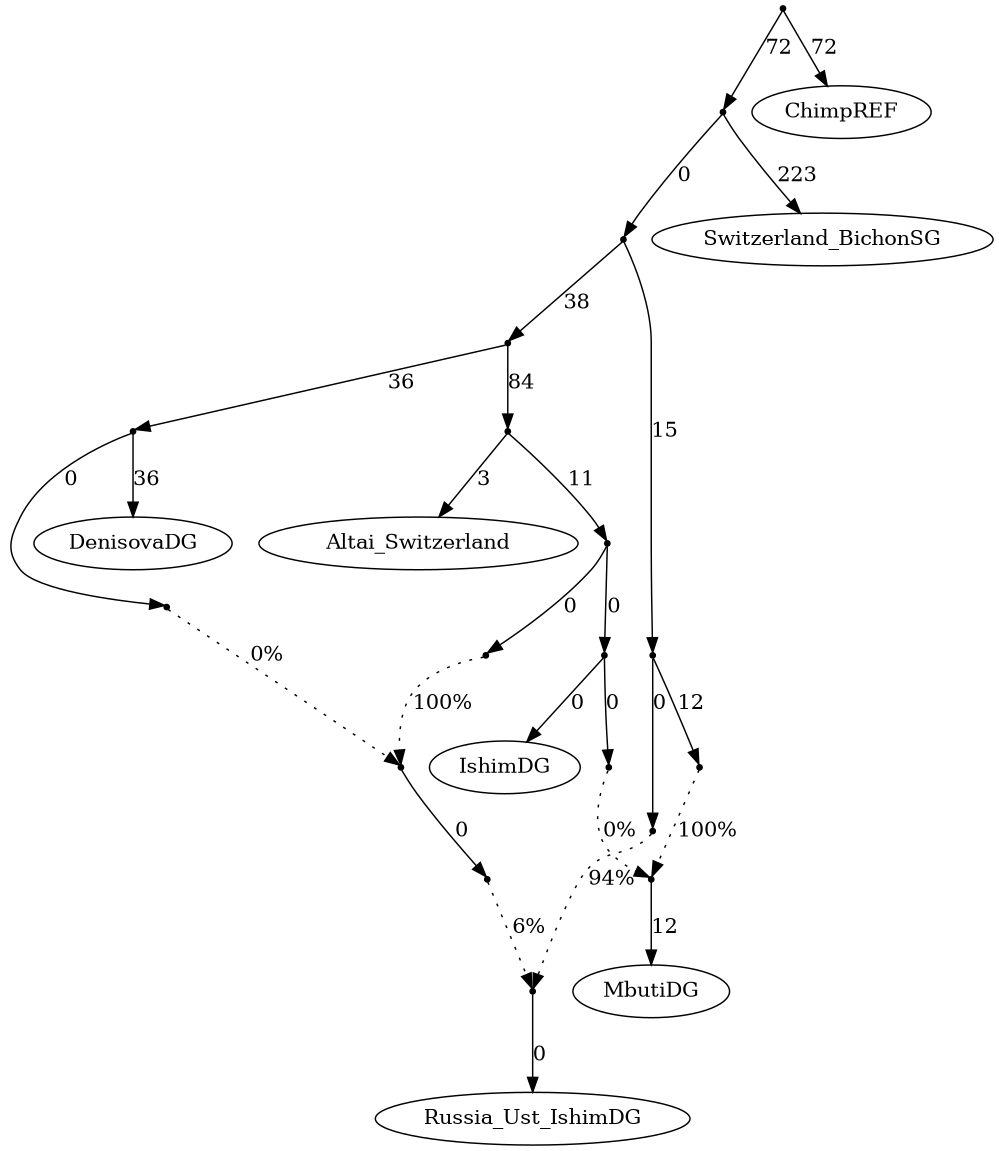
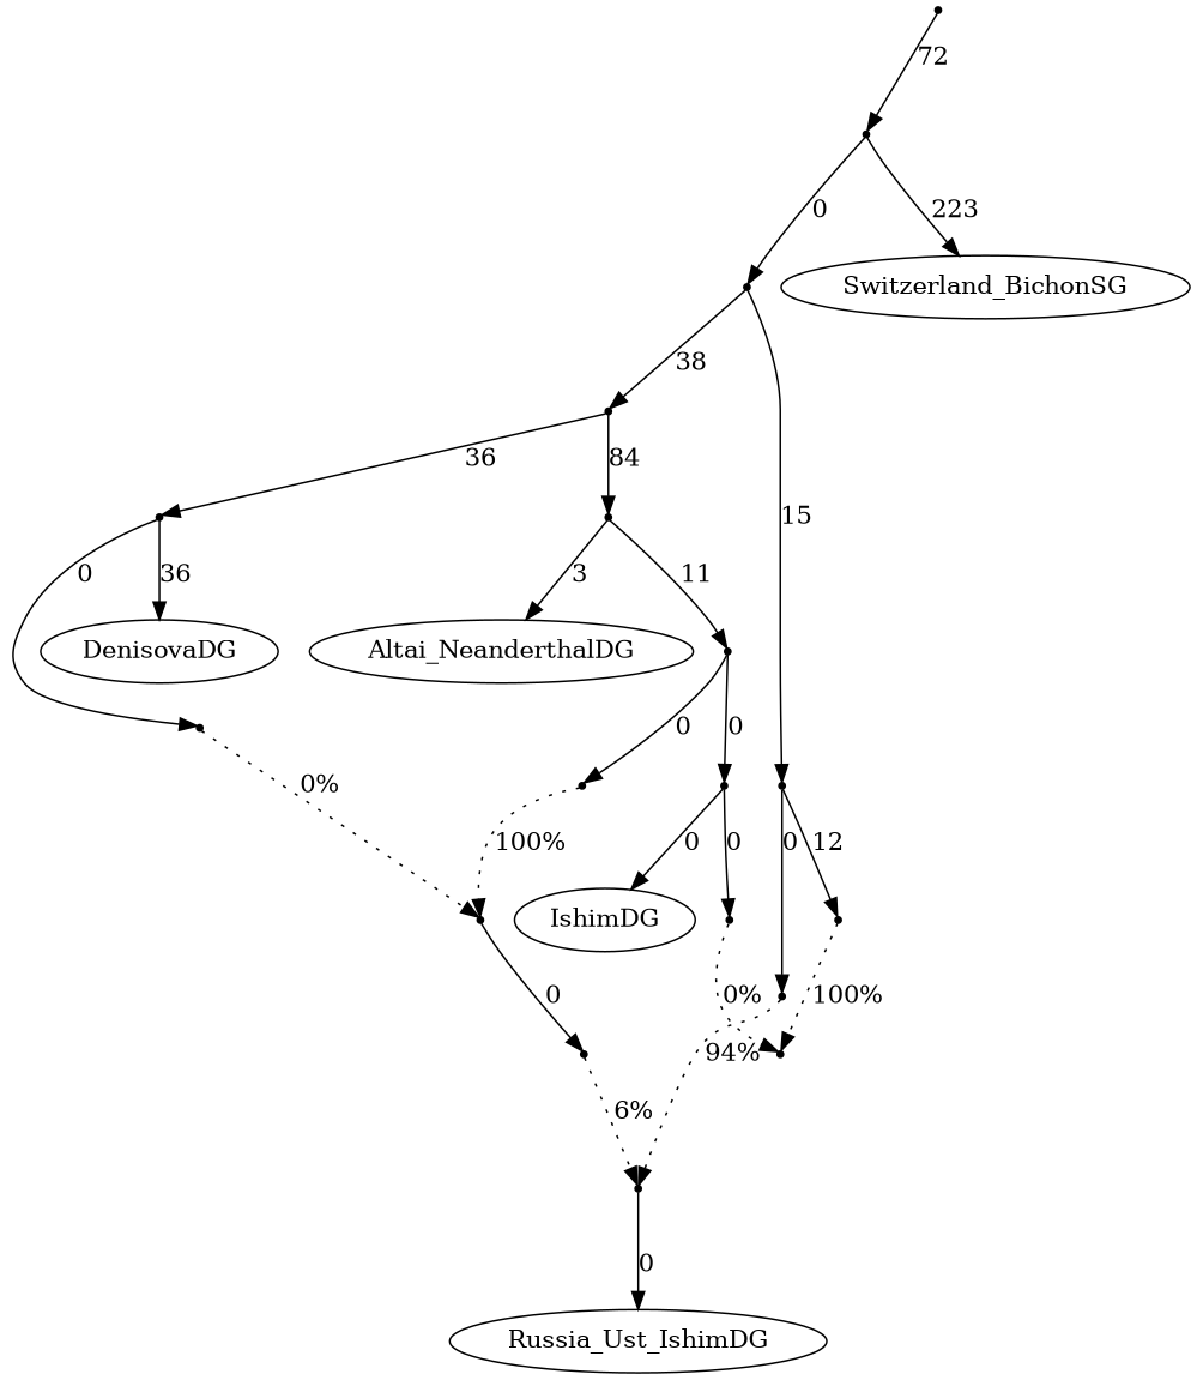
  digraph {
    labeljust=l
    labelloc=t
    node [shape=point]
    R
    N4N
-   ChimpREF [shape=""]
    N2N0
    Switzerland_BichonSG [shape=""]
    N0N
    N3N0
-   Altai_NeanderthalDG [label=Altai_Switzerland shape=""]
+   Altai_NeanderthalDG [shape=""]
    N2N1
    N3N2
    N1N
    N3N1
    N3N3
    DenisovaDG [shape=""]
    N3N6
    N2N2
    N3N7
    N2N3
    n19 [label=IshimDG shape=""]
    N2N4
-   MbutiDG [shape=""]
    N3N4
    N3N5
    N3N8
    Russia_Ust_IshimDG [shape=""]
    R -> N4N [label=72]
-   R -> ChimpREF [label=72]
    N4N -> N2N0 [label=0]
    N4N -> Switzerland_BichonSG [label=223]
    N2N0 -> N1N [label=38]
    N2N0 -> N3N6 [label=15]
    N0N -> N3N0 [label=11]
    N0N -> Altai_NeanderthalDG [label=3]
    N3N0 -> N2N1 [label=0]
    N3N0 -> N3N2 [label=0]
    N2N1 -> N2N3 [label=0]
    N2N1 -> n19 [label=0]
    N3N2 -> N3N4 [label="100%" style=dotted]
    N1N -> N0N [label=84]
    N1N -> N3N1 [label=36]
    N3N1 -> N3N3 [label=0]
    N3N1 -> DenisovaDG [label=36]
    N3N3 -> N3N4 [label="0%" style=dotted]
    N3N6 -> N2N2 [label=12]
    N3N6 -> N3N7 [label=0]
    N2N2 -> N2N4 [label="100%" style=dotted]
    N3N7 -> N3N8 [label="94%" style=dotted]
    N2N3 -> N2N4 [label="0%" style=dotted]
-   N2N4 -> MbutiDG [label=12]
    N3N4 -> N3N5 [label=0]
    N3N5 -> N3N8 [label="6%" style=dotted]
    N3N8 -> Russia_Ust_IshimDG [label=0]
  }
